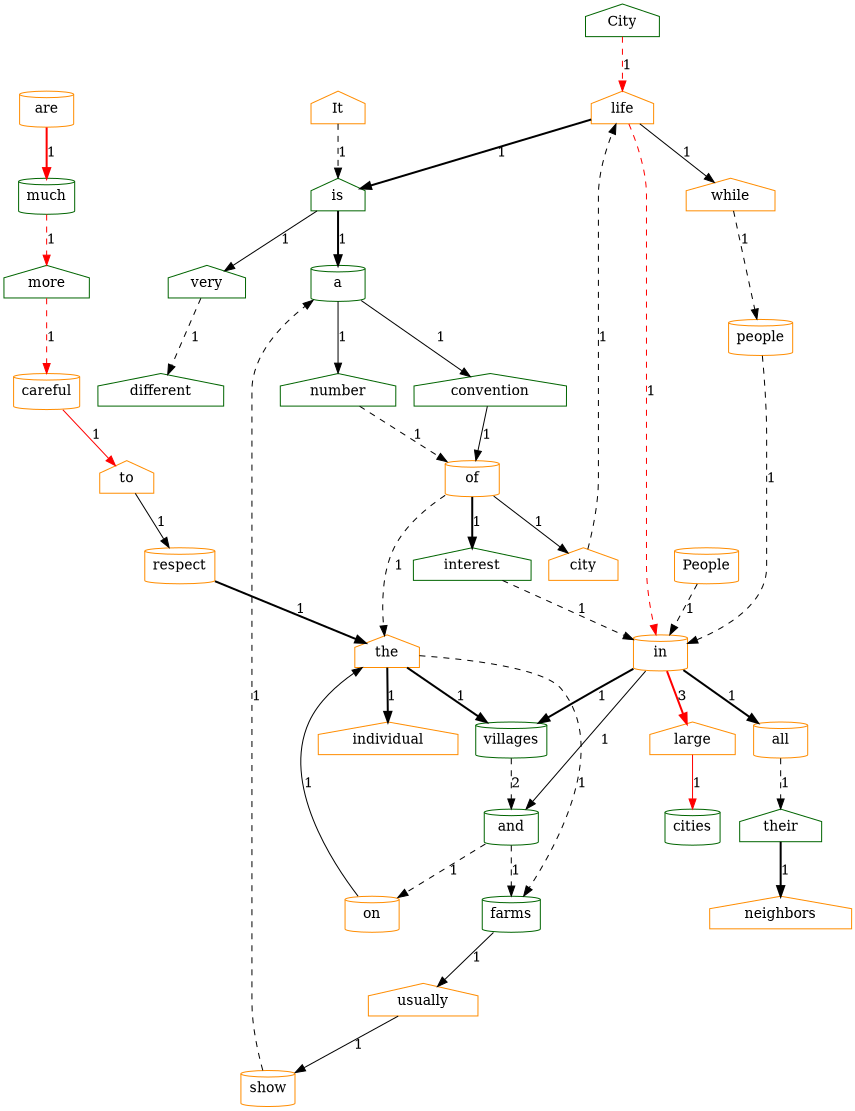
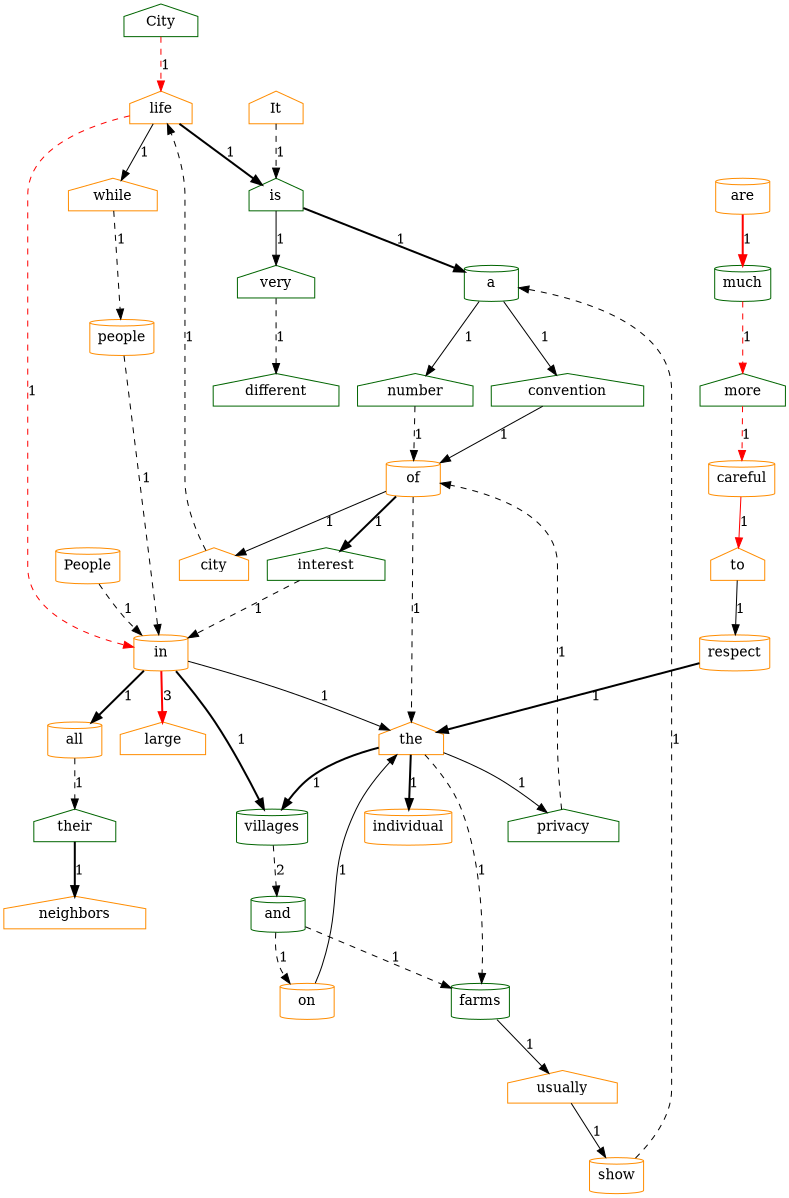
  digraph {
    node [color=darkorange shape=house]
    edge [color=black style=dashed]
    City [color=darkgreen]
    life
    is [color=darkgreen]
    in [shape=cylinder]
    while
    very [color=darkgreen]
    a [color=darkgreen shape=cylinder]
    the
    villages [color=darkgreen shape=cylinder]
    large
    all [shape=cylinder]
    people [shape=cylinder]
    different [color=darkgreen]
    convention [color=darkgreen]
    number [color=darkgreen]
    farms [color=darkgreen shape=cylinder]
-   individual
+   privacy [color=darkgreen]
+   individual [shape=cylinder]
    and [color=darkgreen shape=cylinder]
-   cities [color=darkgreen shape=cylinder]
    their [color=darkgreen]
    usually
    of [shape=cylinder]
    on [shape=cylinder]
    show [shape=cylinder]
    People [shape=cylinder]
    are [shape=cylinder]
    much [color=darkgreen shape=cylinder]
    more [color=darkgreen]
    careful [shape=cylinder]
    to
    respect [shape=cylinder]
    city
    interest [color=darkgreen]
    It
    neighbors
    City -> life [color=red label=1]
    life -> is [label=1 style=bold]
    life -> in [color=red label=1]
    life -> while [label=1 style=solid]
    is -> very [label=1 style=solid]
    is -> a [label=1 style=bold]
-   in -> and [label=1 style=solid]
+   in -> the [label=1 style=solid]
    in -> villages [label=1 style=bold]
    in -> large [color=red label=3 style=bold]
    in -> all [label=1 style=bold]
    while -> people [label=1]
    very -> different [label=1]
    a -> convention [label=1 style=solid]
    a -> number [label=1 style=solid]
    the -> villages [label=1 style=bold]
    the -> farms [label=1]
+   the -> privacy [label=1 style=solid]
    the -> individual [label=1 style=bold]
    villages -> and [label=2]
-   large -> cities [color=red label=1 style=solid]
    all -> their [label=1]
    people -> in [label=1]
    convention -> of [label=1 style=solid]
    number -> of [label=1]
    farms -> usually [label=1 style=solid]
+   privacy -> of [label=1]
    and -> farms [label=1]
    and -> on [label=1]
    their -> neighbors [label=1 style=bold]
    usually -> show [label=1 style=solid]
    of -> the [label=1]
    of -> city [label=1 style=solid]
    of -> interest [label=1 style=bold]
    on -> the [label=1 style=solid]
    show -> a [label=1]
    People -> in [label=1]
    are -> much [color=red label=1 style=bold]
    much -> more [color=red label=1]
    more -> careful [color=red label=1]
    careful -> to [color=red label=1 style=solid]
    to -> respect [label=1 style=solid]
    respect -> the [label=1 style=bold]
    city -> life [label=1]
    interest -> in [label=1]
    It -> is [label=1]
  }
